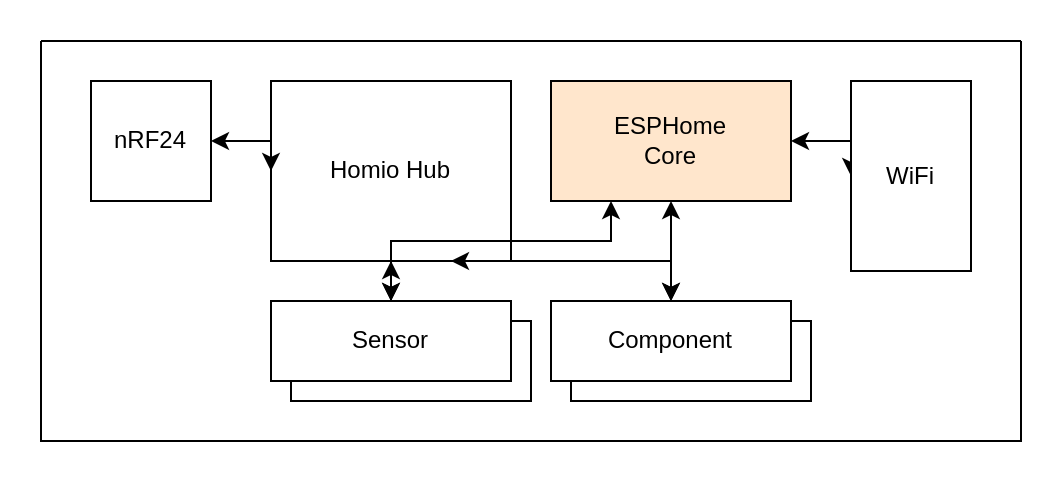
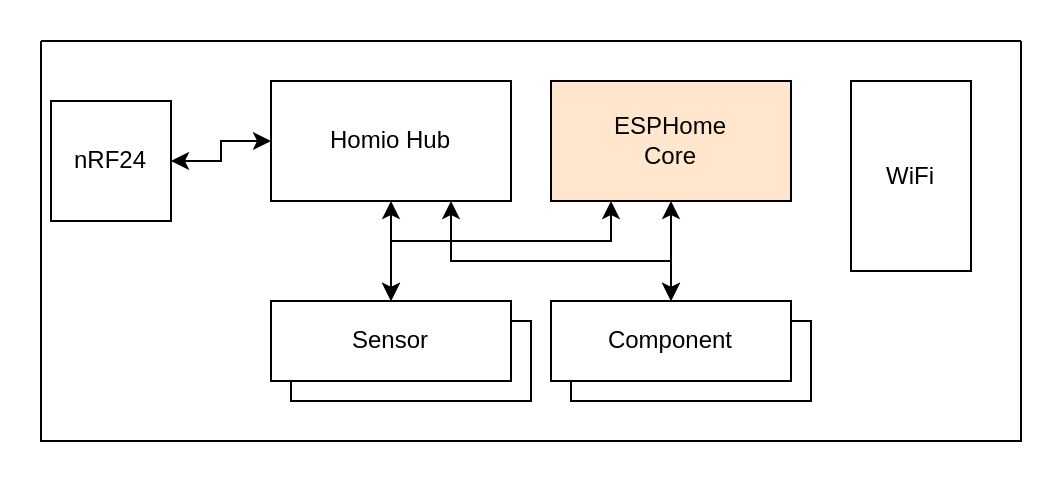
  <mxCell id="0" />
  <mxCell id="1" parent="0" />
  <mxCell id="2" value="" style="swimlane;startSize=0;" vertex="1" parent="1"><mxGeometry x="20" y="20" width="490" height="200" as="geometry"><mxRectangle x="80" y="40" width="50" height="40" as="alternateBounds" /></mxGeometry></mxCell>
  <mxCell id="3" value="Component" style="rounded=0;whiteSpace=wrap;html=1;" vertex="1" parent="2"><mxGeometry x="265" y="140" width="120" height="40" as="geometry" /></mxCell>
  <mxCell id="4" value="Sensor" style="rounded=0;whiteSpace=wrap;html=1;" vertex="1" parent="2"><mxGeometry x="125" y="140" width="120" height="40" as="geometry" /></mxCell>
- <mxCell id="5" value="Homio Hub" style="rounded=0;whiteSpace=wrap;html=1;" vertex="1" parent="2"><mxGeometry x="115" y="20" width="120" height="90" as="geometry" /></mxCell>
+ <mxCell id="5" value="Homio Hub" style="rounded=0;whiteSpace=wrap;html=1;" vertex="1" parent="2"><mxGeometry x="115" y="20" width="120" height="60" as="geometry" /></mxCell>
  <mxCell id="6" value="Sensor" style="rounded=0;whiteSpace=wrap;html=1;" vertex="1" parent="2"><mxGeometry x="115" y="130" width="120" height="40" as="geometry" /></mxCell>
  <mxCell id="7" style="edgeStyle=orthogonalEdgeStyle;rounded=0;orthogonalLoop=1;jettySize=auto;html=1;entryX=0.5;entryY=1;entryDx=0;entryDy=0;startArrow=classic;startFill=1;" edge="1" parent="2" source="6" target="5"><mxGeometry relative="1" as="geometry" /></mxCell>
  <mxCell id="8" style="edgeStyle=orthogonalEdgeStyle;rounded=0;orthogonalLoop=1;jettySize=auto;html=1;exitX=0.25;exitY=1;exitDx=0;exitDy=0;entryX=0.5;entryY=0;entryDx=0;entryDy=0;startArrow=classic;startFill=1;" edge="1" parent="2" source="11" target="6"><mxGeometry relative="1" as="geometry"><Array as="points"><mxPoint x="285" y="100" /><mxPoint x="175" y="100" /></Array></mxGeometry></mxCell>
  <mxCell id="9" style="edgeStyle=orthogonalEdgeStyle;rounded=0;orthogonalLoop=1;jettySize=auto;html=1;entryX=0.5;entryY=0;entryDx=0;entryDy=0;startArrow=classic;startFill=1;" edge="1" parent="2" source="11" target="12"><mxGeometry relative="1" as="geometry" /></mxCell>
- <mxCell id="10" style="edgeStyle=orthogonalEdgeStyle;rounded=0;orthogonalLoop=1;jettySize=auto;html=1;exitX=1;exitY=0.5;exitDx=0;exitDy=0;entryX=0;entryY=0.5;entryDx=0;entryDy=0;startArrow=classic;startFill=1;" edge="1" parent="2" source="11" target="16"><mxGeometry relative="1" as="geometry" /></mxCell>
  <mxCell id="11" value="ESPHome&lt;br&gt;Core" style="rounded=0;whiteSpace=wrap;html=1;fillColor=#ffe6cc;" vertex="1" parent="2"><mxGeometry x="255" y="20" width="120" height="60" as="geometry" /></mxCell>
  <mxCell id="12" value="Component" style="rounded=0;whiteSpace=wrap;html=1;" vertex="1" parent="2"><mxGeometry x="255" y="130" width="120" height="40" as="geometry" /></mxCell>
  <mxCell id="13" style="edgeStyle=orthogonalEdgeStyle;rounded=0;orthogonalLoop=1;jettySize=auto;html=1;exitX=0.75;exitY=1;exitDx=0;exitDy=0;startArrow=classic;startFill=1;entryX=0.5;entryY=0;entryDx=0;entryDy=0;" edge="1" parent="2" source="5" target="12"><mxGeometry relative="1" as="geometry"><mxPoint x="415" y="130" as="targetPoint" /><Array as="points"><mxPoint x="205" y="110" /><mxPoint x="315" y="110" /></Array></mxGeometry></mxCell>
  <mxCell id="14" style="edgeStyle=orthogonalEdgeStyle;rounded=0;orthogonalLoop=1;jettySize=auto;html=1;exitX=1;exitY=0.5;exitDx=0;exitDy=0;entryX=0;entryY=0.5;entryDx=0;entryDy=0;startArrow=classic;startFill=1;" edge="1" parent="2" source="15" target="5"><mxGeometry relative="1" as="geometry" /></mxCell>
- <mxCell id="15" value="nRF24" style="rounded=0;whiteSpace=wrap;html=1;" vertex="1" parent="2"><mxGeometry x="25" y="20" width="60" height="60" as="geometry" /></mxCell>
+ <mxCell id="15" value="nRF24" style="rounded=0;whiteSpace=wrap;html=1;" vertex="1" parent="2"><mxGeometry x="5" y="30" width="60" height="60" as="geometry" /></mxCell>
  <mxCell id="16" value="WiFi" style="rounded=0;whiteSpace=wrap;html=1;" vertex="1" parent="2"><mxGeometry x="405" y="20" width="60" height="95" as="geometry" /></mxCell>
